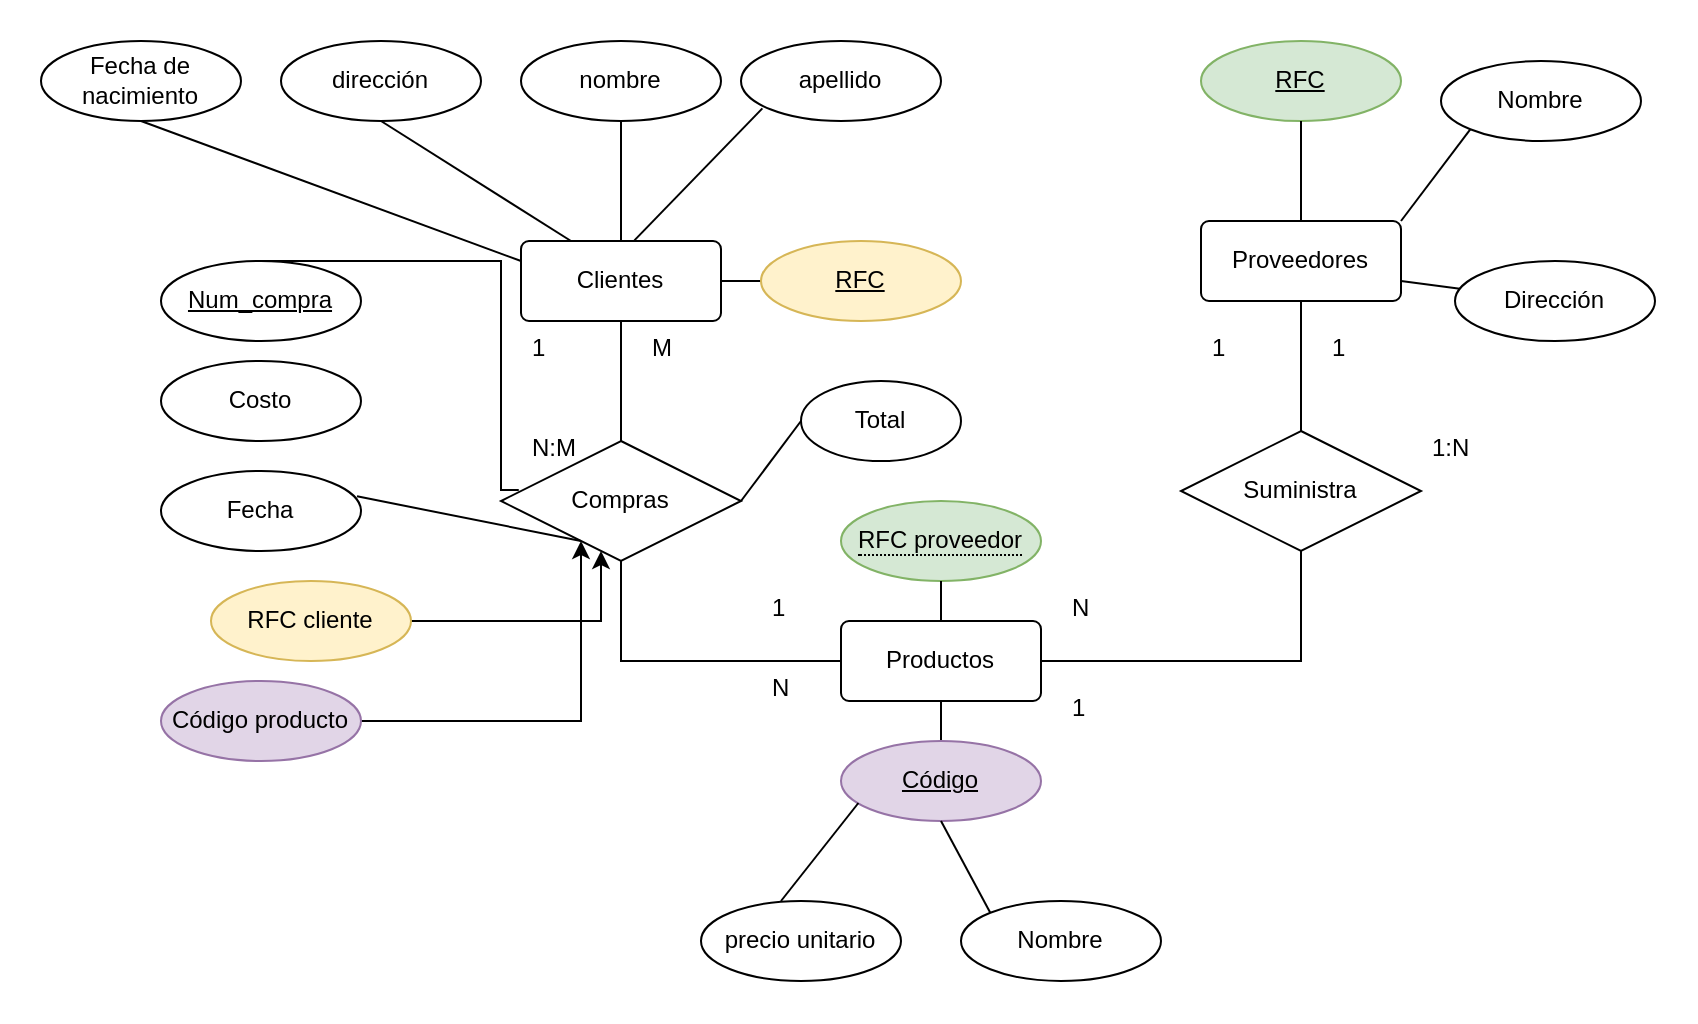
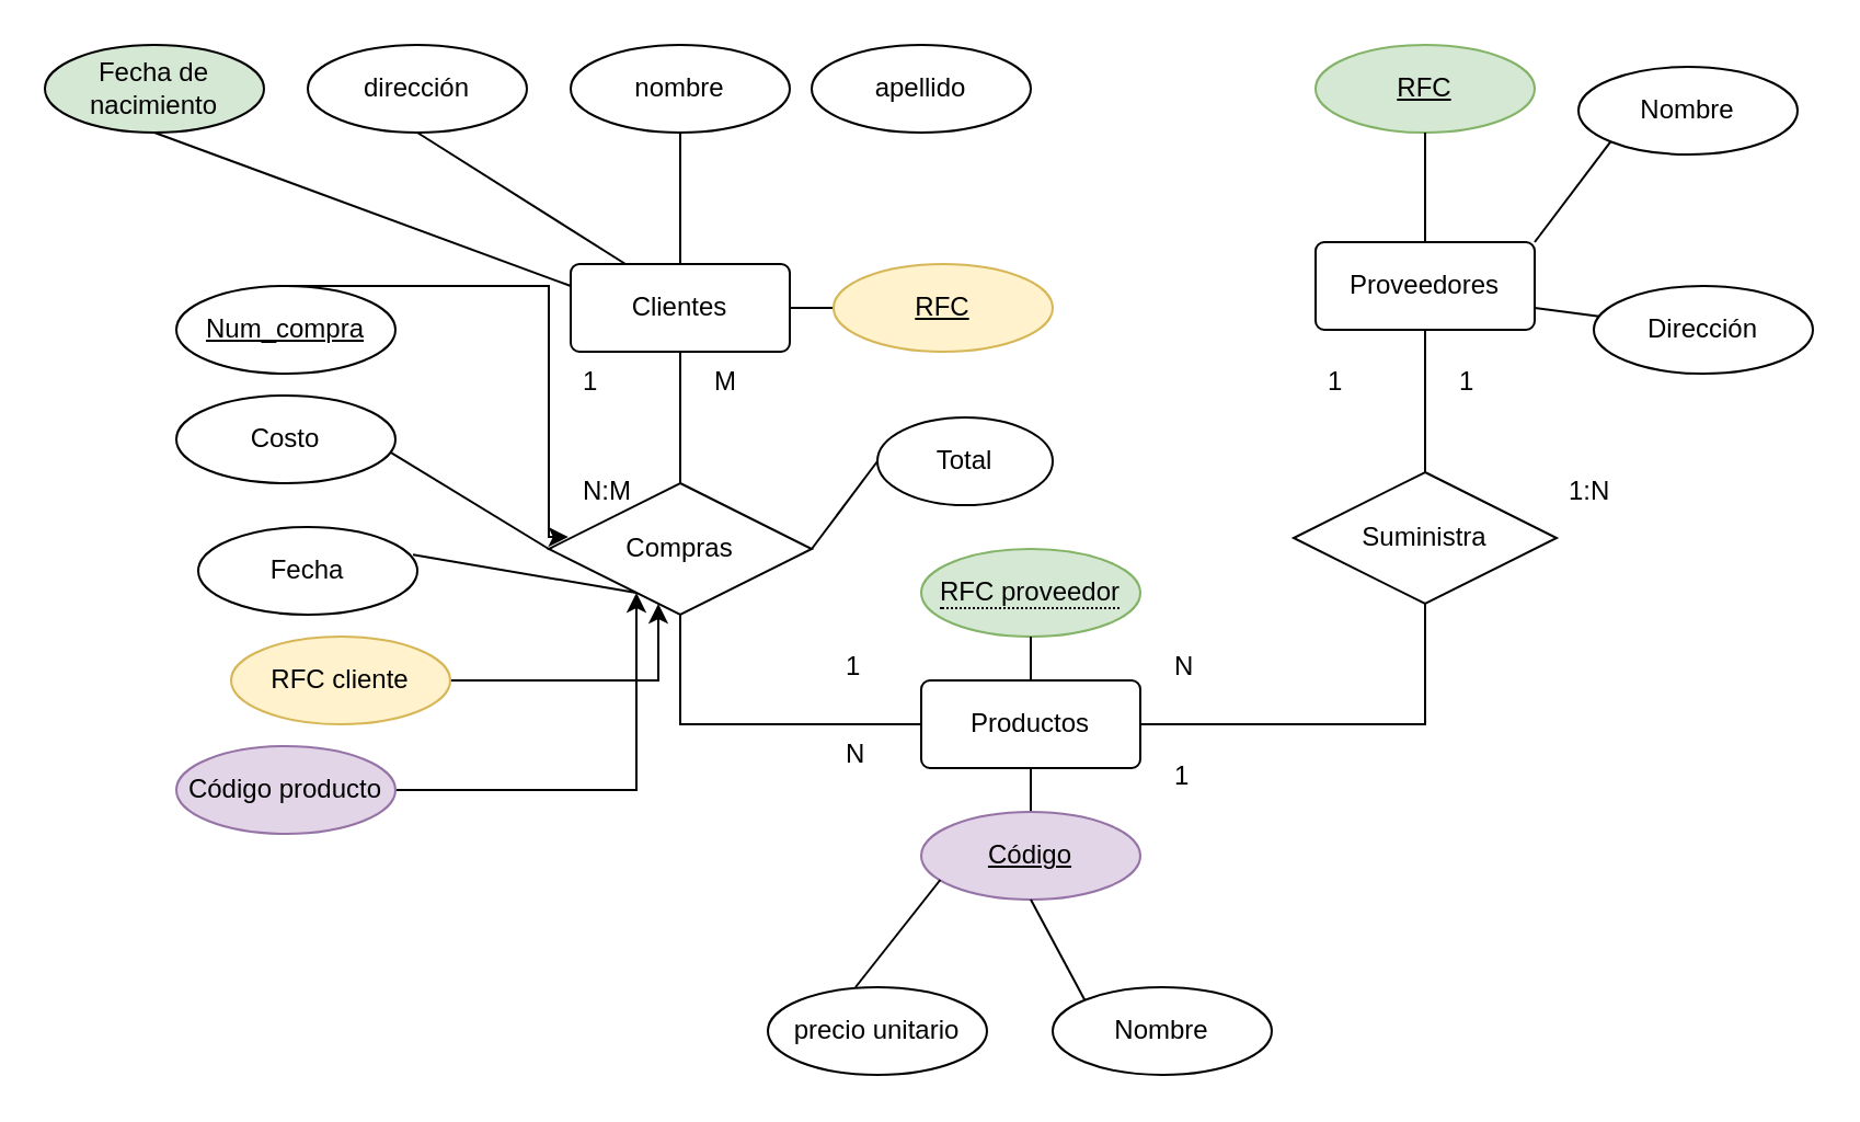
  <mxCell id="0" />
  <mxCell id="1" parent="0" />
  <mxCell id="2" value="&lt;font style=&quot;vertical-align: inherit;&quot;&gt;&lt;font style=&quot;vertical-align: inherit;&quot;&gt;&lt;font style=&quot;vertical-align: inherit;&quot;&gt;&lt;font style=&quot;vertical-align: inherit;&quot;&gt;&lt;font style=&quot;vertical-align: inherit;&quot;&gt;&lt;font style=&quot;vertical-align: inherit;&quot;&gt;&lt;font style=&quot;vertical-align: inherit;&quot;&gt;&lt;font style=&quot;vertical-align: inherit;&quot;&gt;Clientes&lt;/font&gt;&lt;/font&gt;&lt;/font&gt;&lt;/font&gt;&lt;/font&gt;&lt;/font&gt;&lt;/font&gt;&lt;/font&gt;" style="rounded=1;arcSize=10;whiteSpace=wrap;html=1;align=center;" vertex="1" parent="1"><mxGeometry x="260" y="120" width="100" height="40" as="geometry" /></mxCell>
  <mxCell id="3" value="&lt;font style=&quot;vertical-align: inherit;&quot;&gt;&lt;font style=&quot;vertical-align: inherit;&quot;&gt;Compras&lt;/font&gt;&lt;/font&gt;" style="shape=rhombus;perimeter=rhombusPerimeter;whiteSpace=wrap;html=1;align=center;" vertex="1" parent="1"><mxGeometry x="250" y="220" width="120" height="60" as="geometry" /></mxCell>
  <mxCell id="4" value="&lt;font style=&quot;vertical-align: inherit;&quot;&gt;&lt;font style=&quot;vertical-align: inherit;&quot;&gt;Productos&lt;/font&gt;&lt;/font&gt;" style="rounded=1;arcSize=10;whiteSpace=wrap;html=1;align=center;" vertex="1" parent="1"><mxGeometry x="420" y="310" width="100" height="40" as="geometry" /></mxCell>
  <mxCell id="5" value="&lt;font style=&quot;vertical-align: inherit;&quot;&gt;&lt;font style=&quot;vertical-align: inherit;&quot;&gt;Proveedores&lt;/font&gt;&lt;/font&gt;" style="rounded=1;arcSize=10;whiteSpace=wrap;html=1;align=center;" vertex="1" parent="1"><mxGeometry x="600" y="110" width="100" height="40" as="geometry" /></mxCell>
  <mxCell id="6" value="&lt;font style=&quot;vertical-align: inherit;&quot;&gt;&lt;font style=&quot;vertical-align: inherit;&quot;&gt;Suministra&lt;/font&gt;&lt;/font&gt;" style="shape=rhombus;perimeter=rhombusPerimeter;whiteSpace=wrap;html=1;align=center;" vertex="1" parent="1"><mxGeometry x="590" y="215" width="120" height="60" as="geometry" /></mxCell>
  <mxCell id="7" value="" style="endArrow=none;html=1;rounded=0;exitX=0.5;exitY=0;exitDx=0;exitDy=0;entryX=0.5;entryY=1;entryDx=0;entryDy=0;" edge="1" parent="1" source="3" target="2"><mxGeometry width="50" height="50" relative="1" as="geometry"><mxPoint x="290" y="210" as="sourcePoint" /><mxPoint x="340" y="160" as="targetPoint" /></mxGeometry></mxCell>
  <mxCell id="8" value="" style="endArrow=none;html=1;rounded=0;exitX=0;exitY=0.5;exitDx=0;exitDy=0;" edge="1" parent="1" source="4"><mxGeometry width="50" height="50" relative="1" as="geometry"><mxPoint x="260" y="330" as="sourcePoint" /><mxPoint x="310" y="280" as="targetPoint" /><Array as="points"><mxPoint x="310" y="330" /></Array></mxGeometry></mxCell>
  <mxCell id="9" value="" style="endArrow=none;html=1;rounded=0;entryX=0.5;entryY=1;entryDx=0;entryDy=0;" edge="1" parent="1" source="6" target="5"><mxGeometry width="50" height="50" relative="1" as="geometry"><mxPoint x="630" y="210" as="sourcePoint" /><mxPoint x="680" y="160" as="targetPoint" /></mxGeometry></mxCell>
  <mxCell id="10" value="" style="endArrow=none;html=1;rounded=0;exitX=1;exitY=0.5;exitDx=0;exitDy=0;" edge="1" parent="1" source="4"><mxGeometry width="50" height="50" relative="1" as="geometry"><mxPoint x="600" y="325" as="sourcePoint" /><mxPoint x="650" y="275" as="targetPoint" /><Array as="points"><mxPoint x="650" y="330" /></Array></mxGeometry></mxCell>
  <mxCell id="11" value="1" style="text;strokeColor=none;fillColor=none;spacingLeft=4;spacingRight=4;overflow=hidden;rotatable=0;points=[[0,0.5],[1,0.5]];portConstraint=eastwest;fontSize=12;" vertex="1" parent="1"><mxGeometry x="260" y="160" width="40" height="30" as="geometry" /></mxCell>
  <mxCell id="12" value="" style="endArrow=none;html=1;rounded=0;exitX=1;exitY=0.5;exitDx=0;exitDy=0;" edge="1" parent="1" source="2"><mxGeometry width="50" height="50" relative="1" as="geometry"><mxPoint x="330" y="190" as="sourcePoint" /><mxPoint x="380" y="140" as="targetPoint" /></mxGeometry></mxCell>
  <mxCell id="13" value="" style="endArrow=none;html=1;rounded=0;entryX=0.5;entryY=1;entryDx=0;entryDy=0;exitX=0.5;exitY=0;exitDx=0;exitDy=0;" edge="1" parent="1" target="4"><mxGeometry width="50" height="50" relative="1" as="geometry"><mxPoint x="470" y="370" as="sourcePoint" /><mxPoint x="500" y="340" as="targetPoint" /></mxGeometry></mxCell>
  <mxCell id="14" value="&lt;font style=&quot;vertical-align: inherit;&quot;&gt;&lt;font style=&quot;vertical-align: inherit;&quot;&gt;RFC&lt;/font&gt;&lt;/font&gt;" style="ellipse;whiteSpace=wrap;html=1;align=center;fontStyle=4;fillColor=#fff2cc;strokeColor=#d6b656;" vertex="1" parent="1"><mxGeometry x="380" y="120" width="100" height="40" as="geometry" /></mxCell>
  <mxCell id="15" value="&lt;font style=&quot;vertical-align: inherit;&quot;&gt;&lt;font style=&quot;vertical-align: inherit;&quot;&gt;&lt;font style=&quot;vertical-align: inherit;&quot;&gt;&lt;font style=&quot;vertical-align: inherit;&quot;&gt;Código&lt;/font&gt;&lt;/font&gt;&lt;/font&gt;&lt;/font&gt;" style="ellipse;whiteSpace=wrap;html=1;align=center;fontStyle=4;fillColor=#e1d5e7;strokeColor=#9673a6;" vertex="1" parent="1"><mxGeometry x="420" y="370" width="100" height="40" as="geometry" /></mxCell>
  <mxCell id="16" value="&lt;font style=&quot;vertical-align: inherit;&quot;&gt;&lt;font style=&quot;vertical-align: inherit;&quot;&gt;RFC&lt;/font&gt;&lt;/font&gt;" style="ellipse;whiteSpace=wrap;html=1;align=center;fontStyle=4;fillColor=#d5e8d4;strokeColor=#82b366;" vertex="1" parent="1"><mxGeometry x="600" y="20" width="100" height="40" as="geometry" /></mxCell>
  <mxCell id="17" value="" style="endArrow=none;html=1;rounded=0;entryX=0.5;entryY=1;entryDx=0;entryDy=0;exitX=0.5;exitY=0;exitDx=0;exitDy=0;" edge="1" parent="1" source="5" target="16"><mxGeometry width="50" height="50" relative="1" as="geometry"><mxPoint x="620" y="110" as="sourcePoint" /><mxPoint x="670" y="60" as="targetPoint" /></mxGeometry></mxCell>
  <mxCell id="18" value="M" style="text;strokeColor=none;fillColor=none;spacingLeft=4;spacingRight=4;overflow=hidden;rotatable=0;points=[[0,0.5],[1,0.5]];portConstraint=eastwest;fontSize=12;" vertex="1" parent="1"><mxGeometry x="320" y="160" width="40" height="30" as="geometry" /></mxCell>
  <mxCell id="19" value="N:M" style="text;strokeColor=none;fillColor=none;spacingLeft=4;spacingRight=4;overflow=hidden;rotatable=0;points=[[0,0.5],[1,0.5]];portConstraint=eastwest;fontSize=12;" vertex="1" parent="1"><mxGeometry x="260" y="210" width="40" height="30" as="geometry" /></mxCell>
  <mxCell id="20" value="1" style="text;strokeColor=none;fillColor=none;spacingLeft=4;spacingRight=4;overflow=hidden;rotatable=0;points=[[0,0.5],[1,0.5]];portConstraint=eastwest;fontSize=12;" vertex="1" parent="1"><mxGeometry x="380" y="290" width="40" height="30" as="geometry" /></mxCell>
  <mxCell id="21" value="N" style="text;strokeColor=none;fillColor=none;spacingLeft=4;spacingRight=4;overflow=hidden;rotatable=0;points=[[0,0.5],[1,0.5]];portConstraint=eastwest;fontSize=12;" vertex="1" parent="1"><mxGeometry x="380" y="330" width="40" height="30" as="geometry" /></mxCell>
  <mxCell id="22" value="N" style="text;strokeColor=none;fillColor=none;spacingLeft=4;spacingRight=4;overflow=hidden;rotatable=0;points=[[0,0.5],[1,0.5]];portConstraint=eastwest;fontSize=12;" vertex="1" parent="1"><mxGeometry x="530" y="290" width="40" height="30" as="geometry" /></mxCell>
  <mxCell id="23" value="1" style="text;strokeColor=none;fillColor=none;spacingLeft=4;spacingRight=4;overflow=hidden;rotatable=0;points=[[0,0.5],[1,0.5]];portConstraint=eastwest;fontSize=12;" vertex="1" parent="1"><mxGeometry x="530" y="340" width="40" height="30" as="geometry" /></mxCell>
  <mxCell id="24" value="1" style="text;strokeColor=none;fillColor=none;spacingLeft=4;spacingRight=4;overflow=hidden;rotatable=0;points=[[0,0.5],[1,0.5]];portConstraint=eastwest;fontSize=12;" vertex="1" parent="1"><mxGeometry x="600" y="160" width="40" height="30" as="geometry" /></mxCell>
  <mxCell id="25" value="1" style="text;strokeColor=none;fillColor=none;spacingLeft=4;spacingRight=4;overflow=hidden;rotatable=0;points=[[0,0.5],[1,0.5]];portConstraint=eastwest;fontSize=12;" vertex="1" parent="1"><mxGeometry x="660" y="160" width="40" height="30" as="geometry" /></mxCell>
  <mxCell id="26" value="1:N" style="text;strokeColor=none;fillColor=none;spacingLeft=4;spacingRight=4;overflow=hidden;rotatable=0;points=[[0,0.5],[1,0.5]];portConstraint=eastwest;fontSize=12;" vertex="1" parent="1"><mxGeometry x="710" y="210" width="40" height="30" as="geometry" /></mxCell>
  <mxCell id="27" value="&lt;font style=&quot;vertical-align: inherit;&quot;&gt;&lt;font style=&quot;vertical-align: inherit;&quot;&gt;Total&lt;br&gt;&lt;/font&gt;&lt;/font&gt;" style="ellipse;whiteSpace=wrap;html=1;align=center;" vertex="1" parent="1"><mxGeometry x="400" y="190" width="80" height="40" as="geometry" /></mxCell>
  <mxCell id="28" value="" style="endArrow=none;html=1;rounded=0;entryX=0;entryY=0.5;entryDx=0;entryDy=0;" edge="1" parent="1" target="27"><mxGeometry width="50" height="50" relative="1" as="geometry"><mxPoint x="370" y="250" as="sourcePoint" /><mxPoint x="400" y="220" as="targetPoint" /></mxGeometry></mxCell>
  <mxCell id="29" value="&lt;font style=&quot;vertical-align: inherit;&quot;&gt;&lt;font style=&quot;vertical-align: inherit;&quot;&gt;Costo&lt;/font&gt;&lt;/font&gt;" style="ellipse;whiteSpace=wrap;html=1;align=center;" vertex="1" parent="1"><mxGeometry x="80" y="180" width="100" height="40" as="geometry" /></mxCell>
- <mxCell id="31" value="&lt;font style=&quot;vertical-align: inherit;&quot;&gt;&lt;font style=&quot;vertical-align: inherit;&quot;&gt;Fecha&lt;/font&gt;&lt;/font&gt;" style="ellipse;whiteSpace=wrap;html=1;align=center;" vertex="1" parent="1"><mxGeometry x="80" y="235" width="100" height="40" as="geometry" /></mxCell>
+ <mxCell id="30" value="" style="endArrow=none;html=1;rounded=0;exitX=0;exitY=0.5;exitDx=0;exitDy=0;entryX=0.976;entryY=0.646;entryDx=0;entryDy=0;entryPerimeter=0;" edge="1" parent="1" source="3" target="29"><mxGeometry width="50" height="50" relative="1" as="geometry"><mxPoint x="160" y="280" as="sourcePoint" /><mxPoint x="210" y="230" as="targetPoint" /></mxGeometry></mxCell>
+ <mxCell id="31" value="&lt;font style=&quot;vertical-align: inherit;&quot;&gt;&lt;font style=&quot;vertical-align: inherit;&quot;&gt;Fecha&lt;/font&gt;&lt;/font&gt;" style="ellipse;whiteSpace=wrap;html=1;align=center;" vertex="1" parent="1"><mxGeometry x="90" y="240" width="100" height="40" as="geometry" /></mxCell>
  <mxCell id="32" value="" style="endArrow=none;html=1;rounded=0;exitX=0.98;exitY=0.316;exitDx=0;exitDy=0;exitPerimeter=0;" edge="1" parent="1" source="31"><mxGeometry width="50" height="50" relative="1" as="geometry"><mxPoint x="240" y="320" as="sourcePoint" /><mxPoint x="290" y="270" as="targetPoint" /></mxGeometry></mxCell>
  <mxCell id="33" value="&lt;span style=&quot;border-bottom: 1px dotted&quot;&gt;&lt;font style=&quot;vertical-align: inherit;&quot;&gt;&lt;font style=&quot;vertical-align: inherit;&quot;&gt;RFC proveedor&lt;/font&gt;&lt;/font&gt;&lt;/span&gt;" style="ellipse;whiteSpace=wrap;html=1;align=center;fillColor=#d5e8d4;strokeColor=#82b366;" vertex="1" parent="1"><mxGeometry x="420" y="250" width="100" height="40" as="geometry" /></mxCell>
  <mxCell id="34" value="" style="endArrow=none;html=1;rounded=0;exitX=0.5;exitY=0;exitDx=0;exitDy=0;" edge="1" parent="1" source="4"><mxGeometry width="50" height="50" relative="1" as="geometry"><mxPoint x="420" y="340" as="sourcePoint" /><mxPoint x="470" y="290" as="targetPoint" /></mxGeometry></mxCell>
  <mxCell id="35" value="" style="edgeStyle=orthogonalEdgeStyle;rounded=0;orthogonalLoop=1;jettySize=auto;html=1;" edge="1" parent="1" source="36" target="3"><mxGeometry relative="1" as="geometry"><Array as="points"><mxPoint x="300" y="310" /></Array></mxGeometry></mxCell>
  <mxCell id="36" value="&lt;font style=&quot;vertical-align: inherit;&quot;&gt;&lt;font style=&quot;vertical-align: inherit;&quot;&gt;RFC cliente&lt;/font&gt;&lt;/font&gt;" style="ellipse;whiteSpace=wrap;html=1;align=center;fillColor=#fff2cc;strokeColor=#d6b656;" vertex="1" parent="1"><mxGeometry x="105" y="290" width="100" height="40" as="geometry" /></mxCell>
  <mxCell id="37" value="" style="edgeStyle=orthogonalEdgeStyle;rounded=0;orthogonalLoop=1;jettySize=auto;html=1;" edge="1" parent="1" source="38" target="3"><mxGeometry relative="1" as="geometry"><Array as="points"><mxPoint x="290" y="360" /></Array></mxGeometry></mxCell>
  <mxCell id="38" value="&lt;font style=&quot;vertical-align: inherit;&quot;&gt;&lt;font style=&quot;vertical-align: inherit;&quot;&gt;Código producto&lt;/font&gt;&lt;/font&gt;" style="ellipse;whiteSpace=wrap;html=1;align=center;fillColor=#e1d5e7;strokeColor=#9673a6;" vertex="1" parent="1"><mxGeometry x="80" y="340" width="100" height="40" as="geometry" /></mxCell>
- <mxCell id="39" value="" style="edgeStyle=orthogonalEdgeStyle;rounded=0;orthogonalLoop=1;jettySize=auto;html=1;entryX=0.074;entryY=0.409;entryDx=0;entryDy=0;entryPerimeter=0;endArrow=none;" edge="1" parent="1" source="40" target="3"><mxGeometry relative="1" as="geometry"><Array as="points"><mxPoint x="250" y="130" /><mxPoint x="250" y="245" /></Array></mxGeometry></mxCell>
+ <mxCell id="39" value="" style="edgeStyle=orthogonalEdgeStyle;rounded=0;orthogonalLoop=1;jettySize=auto;html=1;entryX=0.074;entryY=0.409;entryDx=0;entryDy=0;entryPerimeter=0;" edge="1" parent="1" source="40" target="3"><mxGeometry relative="1" as="geometry"><Array as="points"><mxPoint x="250" y="130" /><mxPoint x="250" y="245" /></Array></mxGeometry></mxCell>
  <mxCell id="40" value="&lt;font style=&quot;vertical-align: inherit;&quot;&gt;&lt;font style=&quot;vertical-align: inherit;&quot;&gt;Num_compra&lt;/font&gt;&lt;/font&gt;" style="ellipse;whiteSpace=wrap;html=1;align=center;fontStyle=4;" vertex="1" parent="1"><mxGeometry x="80" y="130" width="100" height="40" as="geometry" /></mxCell>
  <mxCell id="41" value="&lt;font style=&quot;vertical-align: inherit;&quot;&gt;&lt;font style=&quot;vertical-align: inherit;&quot;&gt;nombre&lt;/font&gt;&lt;/font&gt;" style="ellipse;whiteSpace=wrap;html=1;align=center;" vertex="1" parent="1"><mxGeometry x="260" y="20" width="100" height="40" as="geometry" /></mxCell>
  <mxCell id="42" value="" style="endArrow=none;html=1;rounded=0;exitX=0.5;exitY=0;exitDx=0;exitDy=0;" edge="1" parent="1" source="2"><mxGeometry width="50" height="50" relative="1" as="geometry"><mxPoint x="260" y="110" as="sourcePoint" /><mxPoint x="310" y="60" as="targetPoint" /></mxGeometry></mxCell>
  <mxCell id="43" value="&lt;font style=&quot;vertical-align: inherit;&quot;&gt;&lt;font style=&quot;vertical-align: inherit;&quot;&gt;apellido&lt;/font&gt;&lt;/font&gt;" style="ellipse;whiteSpace=wrap;html=1;align=center;" vertex="1" parent="1"><mxGeometry x="370" y="20" width="100" height="40" as="geometry" /></mxCell>
- <mxCell id="44" value="" style="endArrow=none;html=1;rounded=0;exitX=0.567;exitY=-0.008;exitDx=0;exitDy=0;exitPerimeter=0;entryX=0.107;entryY=0.842;entryDx=0;entryDy=0;entryPerimeter=0;" edge="1" parent="1" source="2" target="43"><mxGeometry width="50" height="50" relative="1" as="geometry"><mxPoint x="400" y="110" as="sourcePoint" /><mxPoint x="450" y="60" as="targetPoint" /></mxGeometry></mxCell>
  <mxCell id="45" value="&lt;font style=&quot;vertical-align: inherit;&quot;&gt;&lt;font style=&quot;vertical-align: inherit;&quot;&gt;dirección&lt;/font&gt;&lt;/font&gt;" style="ellipse;whiteSpace=wrap;html=1;align=center;" vertex="1" parent="1"><mxGeometry x="140" y="20" width="100" height="40" as="geometry" /></mxCell>
  <mxCell id="46" value="" style="endArrow=none;html=1;rounded=0;entryX=0.5;entryY=1;entryDx=0;entryDy=0;exitX=0.25;exitY=0;exitDx=0;exitDy=0;" edge="1" parent="1" source="2" target="45"><mxGeometry width="50" height="50" relative="1" as="geometry"><mxPoint x="190" y="120" as="sourcePoint" /><mxPoint x="240" y="70" as="targetPoint" /></mxGeometry></mxCell>
- <mxCell id="47" value="&lt;font style=&quot;vertical-align: inherit;&quot;&gt;&lt;font style=&quot;vertical-align: inherit;&quot;&gt;Fecha de nacimiento&lt;/font&gt;&lt;/font&gt;" style="ellipse;whiteSpace=wrap;html=1;align=center;" vertex="1" parent="1"><mxGeometry x="20" y="20" width="100" height="40" as="geometry" /></mxCell>
+ <mxCell id="47" value="&lt;font style=&quot;vertical-align: inherit;&quot;&gt;&lt;font style=&quot;vertical-align: inherit;&quot;&gt;Fecha de nacimiento&lt;/font&gt;&lt;/font&gt;" style="ellipse;whiteSpace=wrap;html=1;align=center;fillColor=#d5e8d4;" vertex="1" parent="1"><mxGeometry x="20" y="20" width="100" height="40" as="geometry" /></mxCell>
  <mxCell id="48" value="" style="endArrow=none;html=1;rounded=0;exitX=0;exitY=0.25;exitDx=0;exitDy=0;" edge="1" parent="1" source="2"><mxGeometry width="50" height="50" relative="1" as="geometry"><mxPoint x="260" y="120" as="sourcePoint" /><mxPoint x="70" y="60" as="targetPoint" /></mxGeometry></mxCell>
  <mxCell id="49" value="&lt;font style=&quot;vertical-align: inherit;&quot;&gt;&lt;font style=&quot;vertical-align: inherit;&quot;&gt;precio unitario&lt;/font&gt;&lt;/font&gt;" style="ellipse;whiteSpace=wrap;html=1;align=center;" vertex="1" parent="1"><mxGeometry x="350" y="450" width="100" height="40" as="geometry" /></mxCell>
  <mxCell id="50" value="" style="endArrow=none;html=1;rounded=0;entryX=0.087;entryY=0.775;entryDx=0;entryDy=0;entryPerimeter=0;" edge="1" parent="1" target="15"><mxGeometry width="50" height="50" relative="1" as="geometry"><mxPoint x="390" y="450" as="sourcePoint" /><mxPoint x="440" y="400" as="targetPoint" /></mxGeometry></mxCell>
  <mxCell id="51" value="&lt;font style=&quot;vertical-align: inherit;&quot;&gt;&lt;font style=&quot;vertical-align: inherit;&quot;&gt;Nombre&lt;/font&gt;&lt;/font&gt;" style="ellipse;whiteSpace=wrap;html=1;align=center;" vertex="1" parent="1"><mxGeometry x="480" y="450" width="100" height="40" as="geometry" /></mxCell>
  <mxCell id="52" value="" style="endArrow=none;html=1;rounded=0;entryX=0.5;entryY=1;entryDx=0;entryDy=0;exitX=0;exitY=0;exitDx=0;exitDy=0;" edge="1" parent="1" source="51" target="15"><mxGeometry width="50" height="50" relative="1" as="geometry"><mxPoint x="490" y="460" as="sourcePoint" /><mxPoint x="540" y="410" as="targetPoint" /></mxGeometry></mxCell>
  <mxCell id="53" value="&lt;font style=&quot;vertical-align: inherit;&quot;&gt;&lt;font style=&quot;vertical-align: inherit;&quot;&gt;Nombre&lt;/font&gt;&lt;/font&gt;" style="ellipse;whiteSpace=wrap;html=1;align=center;" vertex="1" parent="1"><mxGeometry x="720" y="30" width="100" height="40" as="geometry" /></mxCell>
  <mxCell id="54" value="&lt;font style=&quot;vertical-align: inherit;&quot;&gt;&lt;font style=&quot;vertical-align: inherit;&quot;&gt;Dirección&lt;/font&gt;&lt;/font&gt;" style="ellipse;whiteSpace=wrap;html=1;align=center;" vertex="1" parent="1"><mxGeometry x="727" y="130" width="100" height="40" as="geometry" /></mxCell>
  <mxCell id="55" value="" style="endArrow=none;html=1;rounded=0;entryX=0;entryY=1;entryDx=0;entryDy=0;exitX=1;exitY=0;exitDx=0;exitDy=0;" edge="1" parent="1" source="5" target="53"><mxGeometry width="50" height="50" relative="1" as="geometry"><mxPoint x="680" y="130" as="sourcePoint" /><mxPoint x="730" y="80" as="targetPoint" /></mxGeometry></mxCell>
  <mxCell id="56" value="" style="endArrow=none;html=1;rounded=0;" edge="1" parent="1" target="54"><mxGeometry width="50" height="50" relative="1" as="geometry"><mxPoint x="700" y="140" as="sourcePoint" /><mxPoint x="750" y="140" as="targetPoint" /></mxGeometry></mxCell>
